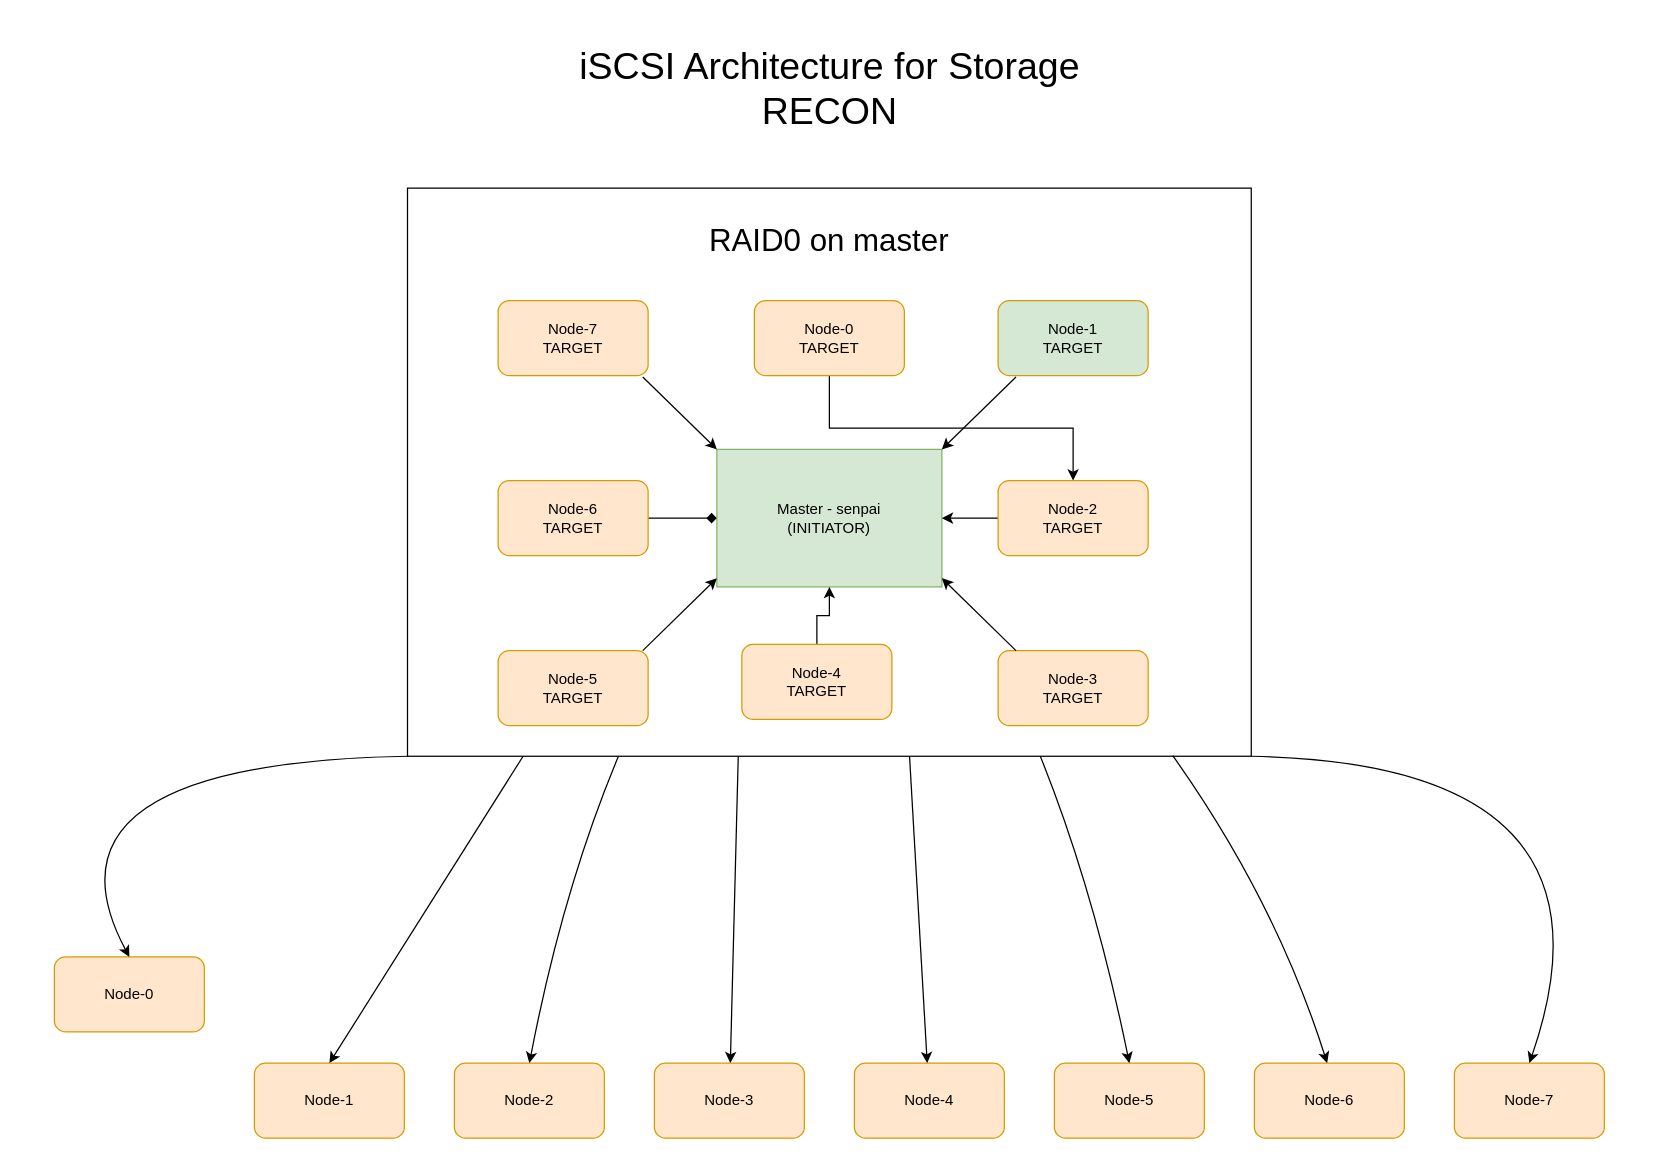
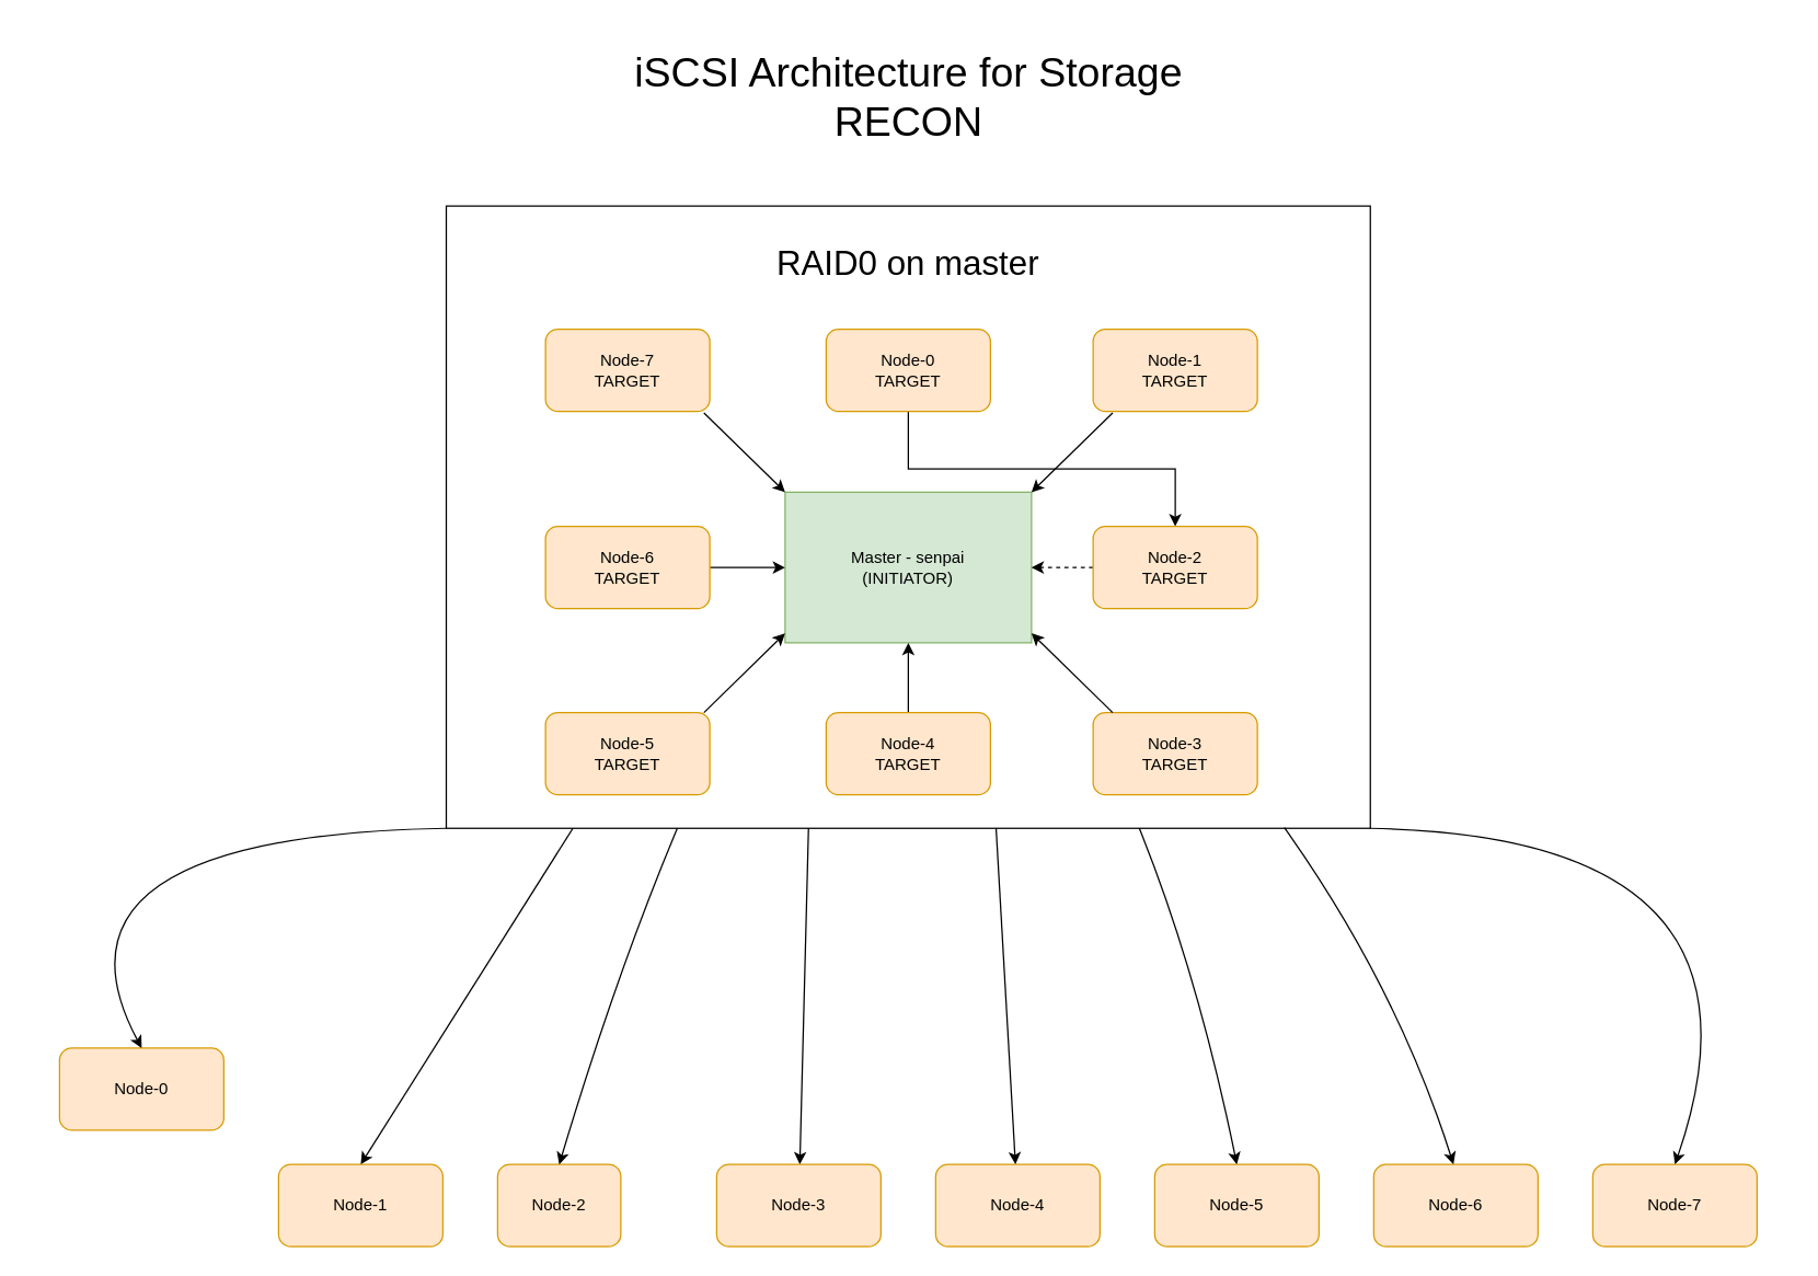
  <mxCell id="0" />
  <mxCell id="1" parent="0" />
  <mxCell id="2" value="Master - senpai&lt;br&gt;(INITIATOR)" style="rounded=0;whiteSpace=wrap;html=1;fillColor=#d5e8d4;strokeColor=#82b366;" parent="1" vertex="1"><mxGeometry x="573" y="359" width="180" height="110" as="geometry" /></mxCell>
  <mxCell id="3" style="edgeStyle=orthogonalEdgeStyle;rounded=0;orthogonalLoop=1;jettySize=auto;html=1;exitX=0.5;exitY=1;exitDx=0;exitDy=0;" parent="1" source="4" target="10" edge="1"><mxGeometry relative="1" as="geometry" /></mxCell>
  <mxCell id="4" value="Node-0&lt;br&gt;TARGET" style="rounded=1;whiteSpace=wrap;html=1;fillColor=#ffe6cc;strokeColor=#d79b00;" parent="1" vertex="1"><mxGeometry x="603" y="240" width="120" height="60" as="geometry" /></mxCell>
- <mxCell id="5" value="Node-1&lt;br&gt;TARGET" style="rounded=1;whiteSpace=wrap;html=1;fillColor=#d5e8d4;strokeColor=#d79b00;" parent="1" vertex="1"><mxGeometry x="798" y="240" width="120" height="60" as="geometry" /></mxCell>
+ <mxCell id="5" value="Node-1&lt;br&gt;TARGET" style="rounded=1;whiteSpace=wrap;html=1;fillColor=#ffe6cc;strokeColor=#d79b00;" parent="1" vertex="1"><mxGeometry x="798" y="240" width="120" height="60" as="geometry" /></mxCell>
  <mxCell id="6" style="edgeStyle=orthogonalEdgeStyle;rounded=0;orthogonalLoop=1;jettySize=auto;html=1;exitX=0.5;exitY=0;exitDx=0;exitDy=0;entryX=0.5;entryY=1;entryDx=0;entryDy=0;" parent="1" source="7" target="2" edge="1"><mxGeometry relative="1" as="geometry" /></mxCell>
- <mxCell id="7" value="Node-4&lt;br&gt;TARGET" style="rounded=1;whiteSpace=wrap;html=1;fillColor=#ffe6cc;strokeColor=#d79b00;" parent="1" vertex="1"><mxGeometry x="593" y="515" width="120" height="60" as="geometry" /></mxCell>
+ <mxCell id="7" value="Node-4&lt;br&gt;TARGET" style="rounded=1;whiteSpace=wrap;html=1;fillColor=#ffe6cc;strokeColor=#d79b00;" parent="1" vertex="1"><mxGeometry x="603" y="520" width="120" height="60" as="geometry" /></mxCell>
  <mxCell id="8" value="Node-3&lt;br&gt;TARGET" style="rounded=1;whiteSpace=wrap;html=1;fillColor=#ffe6cc;strokeColor=#d79b00;" parent="1" vertex="1"><mxGeometry x="798" y="520" width="120" height="60" as="geometry" /></mxCell>
- <mxCell id="9" style="edgeStyle=orthogonalEdgeStyle;rounded=0;orthogonalLoop=1;jettySize=auto;html=1;entryX=1;entryY=0.5;entryDx=0;entryDy=0;" parent="1" source="10" target="2" edge="1"><mxGeometry relative="1" as="geometry" /></mxCell>
+ <mxCell id="9" style="edgeStyle=orthogonalEdgeStyle;rounded=0;orthogonalLoop=1;jettySize=auto;html=1;entryX=1;entryY=0.5;entryDx=0;entryDy=0;dashed=1;" parent="1" source="10" target="2" edge="1"><mxGeometry relative="1" as="geometry" /></mxCell>
  <mxCell id="10" value="Node-2&lt;br&gt;TARGET" style="rounded=1;whiteSpace=wrap;html=1;fillColor=#ffe6cc;strokeColor=#d79b00;" parent="1" vertex="1"><mxGeometry x="798" y="384" width="120" height="60" as="geometry" /></mxCell>
  <mxCell id="11" value="Node-7&lt;br&gt;TARGET" style="rounded=1;whiteSpace=wrap;html=1;fillColor=#ffe6cc;strokeColor=#d79b00;" parent="1" vertex="1"><mxGeometry x="398" y="240" width="120" height="60" as="geometry" /></mxCell>
- <mxCell id="12" style="edgeStyle=orthogonalEdgeStyle;rounded=0;orthogonalLoop=1;jettySize=auto;html=1;entryX=0;entryY=0.5;entryDx=0;entryDy=0;endArrow=diamond;" parent="1" source="13" target="2" edge="1"><mxGeometry relative="1" as="geometry" /></mxCell>
+ <mxCell id="12" style="edgeStyle=orthogonalEdgeStyle;rounded=0;orthogonalLoop=1;jettySize=auto;html=1;entryX=0;entryY=0.5;entryDx=0;entryDy=0;" parent="1" source="13" target="2" edge="1"><mxGeometry relative="1" as="geometry" /></mxCell>
  <mxCell id="13" value="Node-6&lt;br&gt;TARGET" style="rounded=1;whiteSpace=wrap;html=1;fillColor=#ffe6cc;strokeColor=#d79b00;" parent="1" vertex="1"><mxGeometry x="398" y="384" width="120" height="60" as="geometry" /></mxCell>
  <mxCell id="14" value="Node-5&lt;br&gt;TARGET" style="rounded=1;whiteSpace=wrap;html=1;fillColor=#ffe6cc;strokeColor=#d79b00;" parent="1" vertex="1"><mxGeometry x="398" y="520" width="120" height="60" as="geometry" /></mxCell>
  <mxCell id="15" value="" style="endArrow=classic;html=1;rounded=0;entryX=0.119;entryY=1.018;entryDx=0;entryDy=0;entryPerimeter=0;exitX=0.119;exitY=1.018;exitDx=0;exitDy=0;exitPerimeter=0;" parent="1" source="5" edge="1"><mxGeometry width="50" height="50" relative="1" as="geometry"><mxPoint x="803" y="309" as="sourcePoint" /><mxPoint x="753" y="359" as="targetPoint" /></mxGeometry></mxCell>
  <mxCell id="16" value="" style="endArrow=classic;html=1;rounded=0;entryX=0.119;entryY=1.018;entryDx=0;entryDy=0;entryPerimeter=0;exitX=0.119;exitY=1.018;exitDx=0;exitDy=0;exitPerimeter=0;" parent="1" edge="1"><mxGeometry width="50" height="50" relative="1" as="geometry"><mxPoint x="513.72" y="520" as="sourcePoint" /><mxPoint x="573" y="462.08" as="targetPoint" /></mxGeometry></mxCell>
  <mxCell id="17" value="" style="endArrow=classic;html=1;rounded=0;entryX=0.119;entryY=1.018;entryDx=0;entryDy=0;entryPerimeter=0;exitX=0.119;exitY=1.018;exitDx=0;exitDy=0;exitPerimeter=0;" parent="1" edge="1"><mxGeometry width="50" height="50" relative="1" as="geometry"><mxPoint x="513.72" y="301.08" as="sourcePoint" /><mxPoint x="573" y="359" as="targetPoint" /></mxGeometry></mxCell>
  <mxCell id="18" value="" style="endArrow=classic;html=1;rounded=0;entryX=0.119;entryY=1.018;entryDx=0;entryDy=0;entryPerimeter=0;exitX=0.119;exitY=1.018;exitDx=0;exitDy=0;exitPerimeter=0;" parent="1" edge="1"><mxGeometry width="50" height="50" relative="1" as="geometry"><mxPoint x="812.28" y="520" as="sourcePoint" /><mxPoint x="753" y="462.08" as="targetPoint" /></mxGeometry></mxCell>
  <mxCell id="19" value="&lt;font style=&quot;font-size: 30px&quot;&gt;iSCSI Architecture for Storage&lt;br&gt;RECON&lt;/font&gt;" style="text;html=1;strokeColor=none;fillColor=none;align=center;verticalAlign=middle;whiteSpace=wrap;rounded=0;" parent="1" vertex="1"><mxGeometry x="445.5" y="20" width="435" height="100" as="geometry" /></mxCell>
  <mxCell id="20" value="" style="rounded=0;whiteSpace=wrap;html=1;fillColor=none;" vertex="1" parent="1"><mxGeometry x="325.5" y="150" width="675" height="454.5" as="geometry" /></mxCell>
  <mxCell id="21" value="&lt;font style=&quot;font-size: 25px&quot;&gt;RAID0 on master&lt;/font&gt;" style="text;html=1;strokeColor=none;fillColor=none;align=center;verticalAlign=middle;whiteSpace=wrap;rounded=0;" vertex="1" parent="1"><mxGeometry x="558" y="150" width="210" height="81" as="geometry" /></mxCell>
  <mxCell id="22" value="Node-0" style="rounded=1;whiteSpace=wrap;html=1;fillColor=#ffe6cc;strokeColor=#d79b00;" vertex="1" parent="1"><mxGeometry x="43" y="765" width="120" height="60" as="geometry" /></mxCell>
  <mxCell id="23" value="Node-1" style="rounded=1;whiteSpace=wrap;html=1;fillColor=#ffe6cc;strokeColor=#d79b00;" vertex="1" parent="1"><mxGeometry x="203" y="850" width="120" height="60" as="geometry" /></mxCell>
- <mxCell id="24" value="Node-2" style="rounded=1;whiteSpace=wrap;html=1;fillColor=#ffe6cc;strokeColor=#d79b00;" vertex="1" parent="1"><mxGeometry x="363" y="850" width="120" height="60" as="geometry" /></mxCell>
+ <mxCell id="24" value="Node-2" style="rounded=1;whiteSpace=wrap;html=1;fillColor=#ffe6cc;strokeColor=#d79b00;" vertex="1" parent="1"><mxGeometry x="363" y="850" width="90" height="60" as="geometry" /></mxCell>
  <mxCell id="25" value="Node-3" style="rounded=1;whiteSpace=wrap;html=1;fillColor=#ffe6cc;strokeColor=#d79b00;" vertex="1" parent="1"><mxGeometry x="523" y="850" width="120" height="60" as="geometry" /></mxCell>
  <mxCell id="26" value="Node-4" style="rounded=1;whiteSpace=wrap;html=1;fillColor=#ffe6cc;strokeColor=#d79b00;" vertex="1" parent="1"><mxGeometry x="683" y="850" width="120" height="60" as="geometry" /></mxCell>
  <mxCell id="27" value="Node-5" style="rounded=1;whiteSpace=wrap;html=1;fillColor=#ffe6cc;strokeColor=#d79b00;" vertex="1" parent="1"><mxGeometry x="843" y="850" width="120" height="60" as="geometry" /></mxCell>
  <mxCell id="28" value="Node-6" style="rounded=1;whiteSpace=wrap;html=1;fillColor=#ffe6cc;strokeColor=#d79b00;" vertex="1" parent="1"><mxGeometry x="1003" y="850" width="120" height="60" as="geometry" /></mxCell>
  <mxCell id="29" value="Node-7" style="rounded=1;whiteSpace=wrap;html=1;fillColor=#ffe6cc;strokeColor=#d79b00;" vertex="1" parent="1"><mxGeometry x="1163" y="850" width="120" height="60" as="geometry" /></mxCell>
  <mxCell id="30" value="" style="curved=1;endArrow=classic;html=1;rounded=0;fontSize=25;exitX=0;exitY=1;exitDx=0;exitDy=0;entryX=0.5;entryY=0;entryDx=0;entryDy=0;" edge="1" parent="1" source="20" target="22"><mxGeometry width="50" height="50" relative="1" as="geometry"><mxPoint x="240" y="600" as="sourcePoint" /><mxPoint x="540" y="840" as="targetPoint" /><Array as="points"><mxPoint x="20" y="610" /></Array></mxGeometry></mxCell>
  <mxCell id="31" value="" style="curved=1;endArrow=classic;html=1;rounded=0;fontSize=25;exitX=0;exitY=1;exitDx=0;exitDy=0;entryX=0.5;entryY=0;entryDx=0;entryDy=0;" edge="1" parent="1"><mxGeometry width="50" height="50" relative="1" as="geometry"><mxPoint x="1000.5" y="604.5" as="sourcePoint" /><mxPoint x="1223" y="850" as="targetPoint" /><Array as="points"><mxPoint x="1306" y="610" /></Array></mxGeometry></mxCell>
  <mxCell id="32" value="" style="curved=1;endArrow=classic;html=1;rounded=0;fontSize=25;exitX=0.25;exitY=1;exitDx=0;exitDy=0;entryX=0.5;entryY=0;entryDx=0;entryDy=0;" edge="1" parent="1" source="20" target="24"><mxGeometry width="50" height="50" relative="1" as="geometry"><mxPoint x="425.5" y="640" as="sourcePoint" /><mxPoint x="203" y="885.5" as="targetPoint" /><Array as="points"><mxPoint x="450" y="710" /></Array></mxGeometry></mxCell>
  <mxCell id="33" value="" style="curved=1;endArrow=classic;html=1;rounded=0;fontSize=25;exitX=0.75;exitY=1;exitDx=0;exitDy=0;entryX=0.5;entryY=0;entryDx=0;entryDy=0;" edge="1" parent="1" source="20" target="27"><mxGeometry width="50" height="50" relative="1" as="geometry"><mxPoint x="830" y="604.5" as="sourcePoint" /><mxPoint x="901.25" y="850" as="targetPoint" /><Array as="points"><mxPoint x="874.25" y="710" /></Array></mxGeometry></mxCell>
  <mxCell id="34" value="" style="endArrow=classic;html=1;rounded=0;fontSize=25;exitX=0.392;exitY=1;exitDx=0;exitDy=0;exitPerimeter=0;" edge="1" parent="1" source="20" target="25"><mxGeometry width="50" height="50" relative="1" as="geometry"><mxPoint x="603" y="670" as="sourcePoint" /><mxPoint x="553" y="720" as="targetPoint" /></mxGeometry></mxCell>
  <mxCell id="35" value="" style="endArrow=classic;html=1;rounded=0;fontSize=25;exitX=0.595;exitY=1;exitDx=0;exitDy=0;exitPerimeter=0;" edge="1" parent="1" source="20" target="26"><mxGeometry width="50" height="50" relative="1" as="geometry"><mxPoint x="740" y="720" as="sourcePoint" /><mxPoint x="690" y="770" as="targetPoint" /></mxGeometry></mxCell>
  <mxCell id="36" value="" style="endArrow=classic;html=1;rounded=0;fontSize=25;entryX=0.5;entryY=0;entryDx=0;entryDy=0;exitX=0.137;exitY=1;exitDx=0;exitDy=0;exitPerimeter=0;" edge="1" parent="1" source="20" target="23"><mxGeometry width="50" height="50" relative="1" as="geometry"><mxPoint x="363" y="680" as="sourcePoint" /><mxPoint x="313" y="730" as="targetPoint" /></mxGeometry></mxCell>
  <mxCell id="37" value="" style="curved=1;endArrow=classic;html=1;rounded=0;fontSize=25;exitX=0.907;exitY=0.999;exitDx=0;exitDy=0;entryX=0.5;entryY=0;entryDx=0;entryDy=0;exitPerimeter=0;" edge="1" parent="1" source="20"><mxGeometry width="50" height="50" relative="1" as="geometry"><mxPoint x="990" y="604.5" as="sourcePoint" /><mxPoint x="1061.25" y="850" as="targetPoint" /><Array as="points"><mxPoint x="1020" y="720" /></Array></mxGeometry></mxCell>
